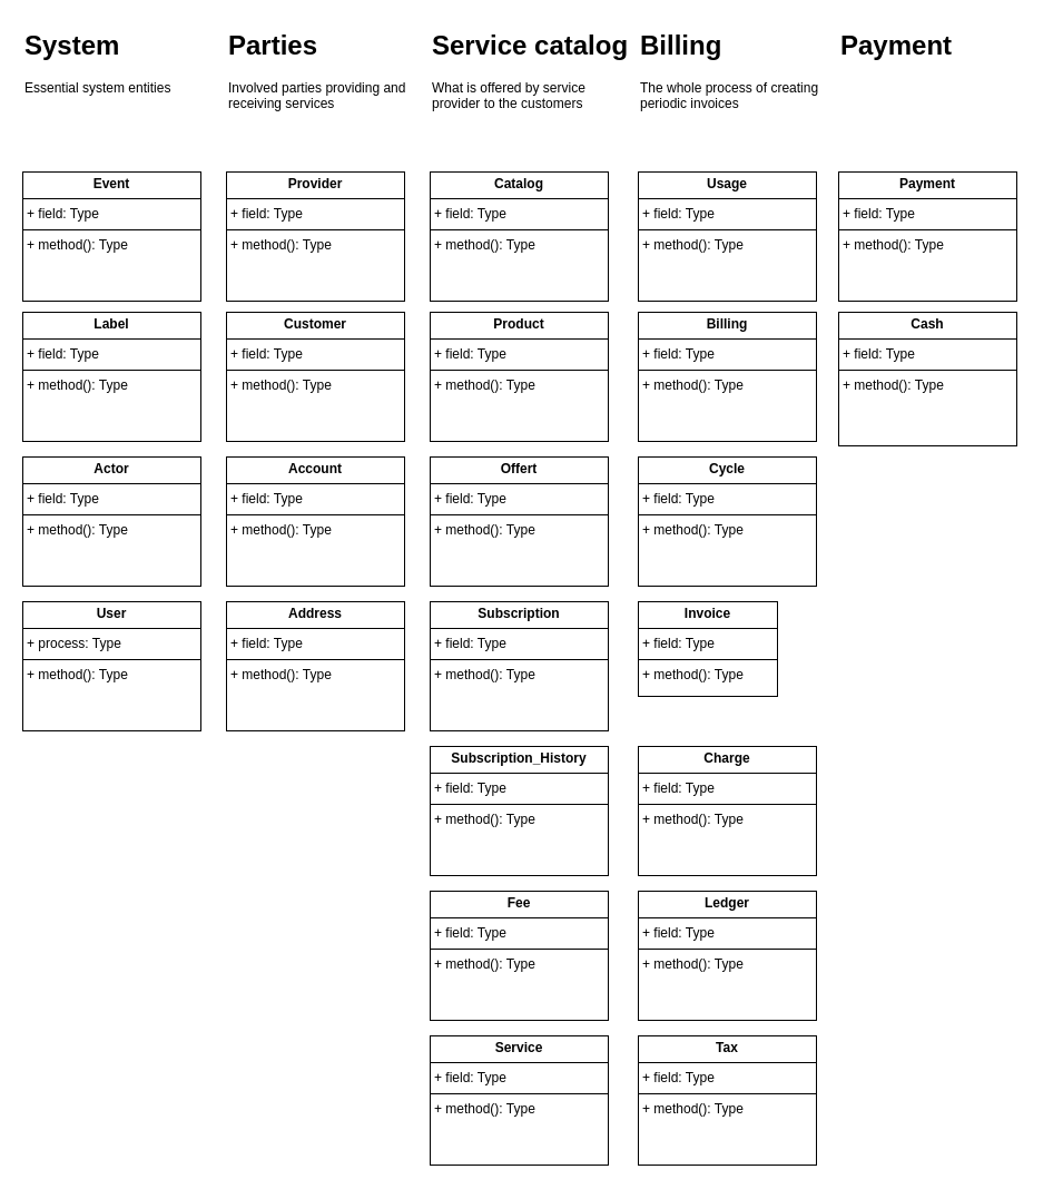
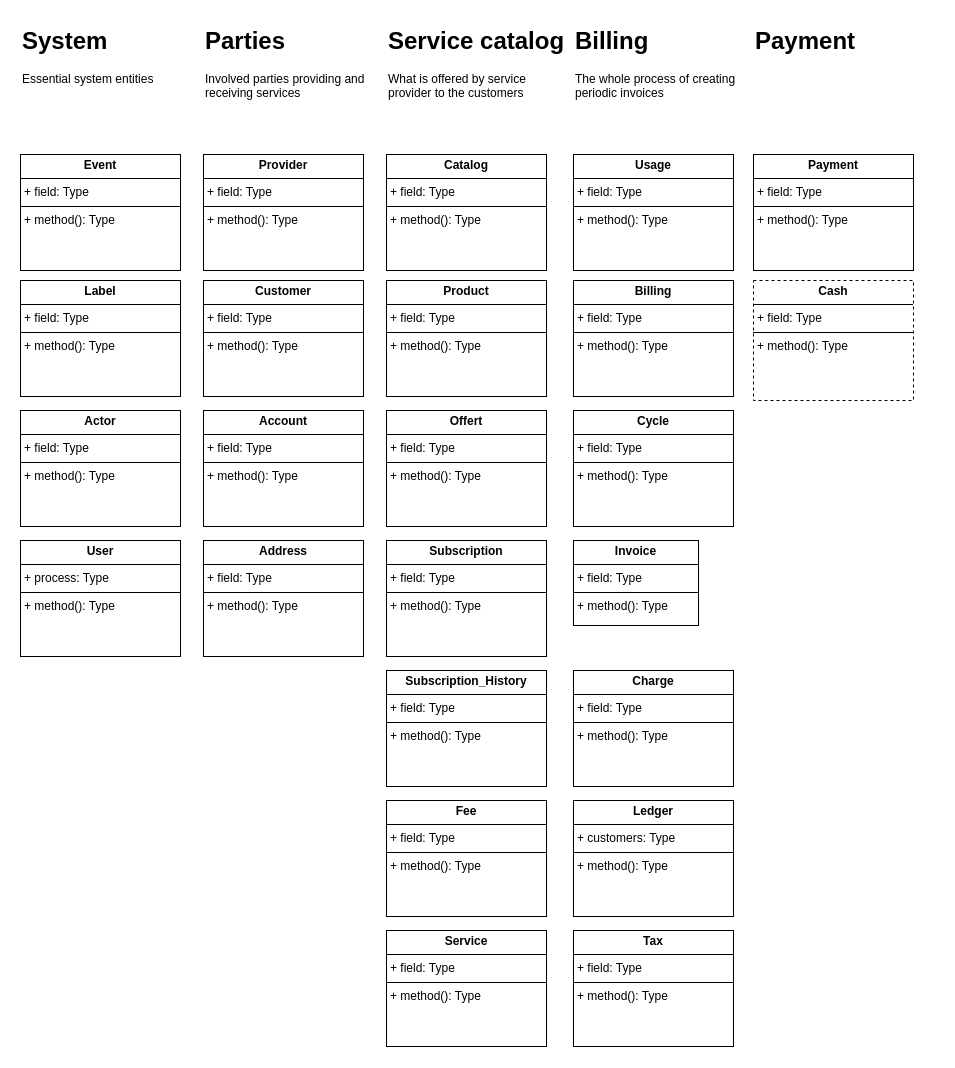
  <mxCell id="0" />
  <mxCell id="1" parent="0" />
  <mxCell id="2" value="&lt;p style=&quot;margin:0px;margin-top:4px;text-align:center;&quot;&gt;&lt;b&gt;Provider&lt;/b&gt;&lt;/p&gt;&lt;hr size=&quot;1&quot; style=&quot;border-style:solid;&quot;&gt;&lt;p style=&quot;margin:0px;margin-left:4px;&quot;&gt;+ field: Type&lt;/p&gt;&lt;hr size=&quot;1&quot; style=&quot;border-style:solid;&quot;&gt;&lt;p style=&quot;margin:0px;margin-left:4px;&quot;&gt;+ method(): Type&lt;/p&gt;" style="verticalAlign=top;align=left;overflow=fill;html=1;whiteSpace=wrap;" parent="1" vertex="1"><mxGeometry x="203" y="154" width="160" height="116" as="geometry" /></mxCell>
  <mxCell id="3" value="&lt;p style=&quot;margin:0px;margin-top:4px;text-align:center;&quot;&gt;&lt;b&gt;Customer&lt;/b&gt;&lt;/p&gt;&lt;hr size=&quot;1&quot; style=&quot;border-style:solid;&quot;&gt;&lt;p style=&quot;margin:0px;margin-left:4px;&quot;&gt;+ field: Type&lt;/p&gt;&lt;hr size=&quot;1&quot; style=&quot;border-style:solid;&quot;&gt;&lt;p style=&quot;margin:0px;margin-left:4px;&quot;&gt;+ method(): Type&lt;/p&gt;" style="verticalAlign=top;align=left;overflow=fill;html=1;whiteSpace=wrap;" parent="1" vertex="1"><mxGeometry x="203" y="280" width="160" height="116" as="geometry" /></mxCell>
  <mxCell id="4" value="&lt;p style=&quot;margin:0px;margin-top:4px;text-align:center;&quot;&gt;&lt;b&gt;Account&lt;/b&gt;&lt;/p&gt;&lt;hr size=&quot;1&quot; style=&quot;border-style:solid;&quot;&gt;&lt;p style=&quot;margin:0px;margin-left:4px;&quot;&gt;+ field: Type&lt;/p&gt;&lt;hr size=&quot;1&quot; style=&quot;border-style:solid;&quot;&gt;&lt;p style=&quot;margin:0px;margin-left:4px;&quot;&gt;+ method(): Type&lt;/p&gt;" style="verticalAlign=top;align=left;overflow=fill;html=1;whiteSpace=wrap;" parent="1" vertex="1"><mxGeometry x="203" y="410" width="160" height="116" as="geometry" /></mxCell>
  <mxCell id="5" value="&lt;p style=&quot;margin:0px;margin-top:4px;text-align:center;&quot;&gt;&lt;b&gt;Catalog&lt;/b&gt;&lt;/p&gt;&lt;hr size=&quot;1&quot; style=&quot;border-style:solid;&quot;&gt;&lt;p style=&quot;margin:0px;margin-left:4px;&quot;&gt;+ field: Type&lt;/p&gt;&lt;hr size=&quot;1&quot; style=&quot;border-style:solid;&quot;&gt;&lt;p style=&quot;margin:0px;margin-left:4px;&quot;&gt;+ method(): Type&lt;/p&gt;" style="verticalAlign=top;align=left;overflow=fill;html=1;whiteSpace=wrap;" parent="1" vertex="1"><mxGeometry x="386" y="154" width="160" height="116" as="geometry" /></mxCell>
  <mxCell id="6" value="&lt;p style=&quot;margin:0px;margin-top:4px;text-align:center;&quot;&gt;&lt;b&gt;Product&lt;/b&gt;&lt;/p&gt;&lt;hr size=&quot;1&quot; style=&quot;border-style:solid;&quot;&gt;&lt;p style=&quot;margin:0px;margin-left:4px;&quot;&gt;+ field: Type&lt;/p&gt;&lt;hr size=&quot;1&quot; style=&quot;border-style:solid;&quot;&gt;&lt;p style=&quot;margin:0px;margin-left:4px;&quot;&gt;+ method(): Type&lt;/p&gt;" style="verticalAlign=top;align=left;overflow=fill;html=1;whiteSpace=wrap;" parent="1" vertex="1"><mxGeometry x="386" y="280" width="160" height="116" as="geometry" /></mxCell>
  <mxCell id="7" value="&lt;p style=&quot;margin:0px;margin-top:4px;text-align:center;&quot;&gt;&lt;b&gt;Usage&lt;/b&gt;&lt;/p&gt;&lt;hr size=&quot;1&quot; style=&quot;border-style:solid;&quot;&gt;&lt;p style=&quot;margin:0px;margin-left:4px;&quot;&gt;+ field: Type&lt;/p&gt;&lt;hr size=&quot;1&quot; style=&quot;border-style:solid;&quot;&gt;&lt;p style=&quot;margin:0px;margin-left:4px;&quot;&gt;+ method(): Type&lt;/p&gt;" style="verticalAlign=top;align=left;overflow=fill;html=1;whiteSpace=wrap;" parent="1" vertex="1"><mxGeometry x="573" y="154" width="160" height="116" as="geometry" /></mxCell>
  <mxCell id="8" value="&lt;p style=&quot;margin:0px;margin-top:4px;text-align:center;&quot;&gt;&lt;b&gt;Offert&lt;/b&gt;&lt;/p&gt;&lt;hr size=&quot;1&quot; style=&quot;border-style:solid;&quot;&gt;&lt;p style=&quot;margin:0px;margin-left:4px;&quot;&gt;+ field: Type&lt;/p&gt;&lt;hr size=&quot;1&quot; style=&quot;border-style:solid;&quot;&gt;&lt;p style=&quot;margin:0px;margin-left:4px;&quot;&gt;+ method(): Type&lt;/p&gt;" style="verticalAlign=top;align=left;overflow=fill;html=1;whiteSpace=wrap;" parent="1" vertex="1"><mxGeometry x="386" y="410" width="160" height="116" as="geometry" /></mxCell>
  <mxCell id="9" value="&lt;p style=&quot;margin:0px;margin-top:4px;text-align:center;&quot;&gt;&lt;b&gt;Subscription&lt;/b&gt;&lt;/p&gt;&lt;hr size=&quot;1&quot; style=&quot;border-style:solid;&quot;&gt;&lt;p style=&quot;margin:0px;margin-left:4px;&quot;&gt;+ field: Type&lt;/p&gt;&lt;hr size=&quot;1&quot; style=&quot;border-style:solid;&quot;&gt;&lt;p style=&quot;margin:0px;margin-left:4px;&quot;&gt;+ method(): Type&lt;/p&gt;" style="verticalAlign=top;align=left;overflow=fill;html=1;whiteSpace=wrap;" parent="1" vertex="1"><mxGeometry x="386" y="540" width="160" height="116" as="geometry" /></mxCell>
  <mxCell id="10" value="&lt;p style=&quot;margin:0px;margin-top:4px;text-align:center;&quot;&gt;&lt;b&gt;Subscription_History&lt;/b&gt;&lt;/p&gt;&lt;hr size=&quot;1&quot; style=&quot;border-style:solid;&quot;&gt;&lt;p style=&quot;margin:0px;margin-left:4px;&quot;&gt;+ field: Type&lt;/p&gt;&lt;hr size=&quot;1&quot; style=&quot;border-style:solid;&quot;&gt;&lt;p style=&quot;margin:0px;margin-left:4px;&quot;&gt;+ method(): Type&lt;/p&gt;" style="verticalAlign=top;align=left;overflow=fill;html=1;whiteSpace=wrap;" parent="1" vertex="1"><mxGeometry x="386" y="670" width="160" height="116" as="geometry" /></mxCell>
  <mxCell id="11" value="&lt;p style=&quot;margin:0px;margin-top:4px;text-align:center;&quot;&gt;&lt;b&gt;Address&lt;/b&gt;&lt;/p&gt;&lt;hr size=&quot;1&quot; style=&quot;border-style:solid;&quot;&gt;&lt;p style=&quot;margin:0px;margin-left:4px;&quot;&gt;+ field: Type&lt;/p&gt;&lt;hr size=&quot;1&quot; style=&quot;border-style:solid;&quot;&gt;&lt;p style=&quot;margin:0px;margin-left:4px;&quot;&gt;+ method(): Type&lt;/p&gt;" style="verticalAlign=top;align=left;overflow=fill;html=1;whiteSpace=wrap;" parent="1" vertex="1"><mxGeometry x="203" y="540" width="160" height="116" as="geometry" /></mxCell>
  <mxCell id="12" value="&lt;p style=&quot;margin:0px;margin-top:4px;text-align:center;&quot;&gt;&lt;b&gt;Fee&lt;/b&gt;&lt;/p&gt;&lt;hr size=&quot;1&quot; style=&quot;border-style:solid;&quot;&gt;&lt;p style=&quot;margin:0px;margin-left:4px;&quot;&gt;+ field: Type&lt;/p&gt;&lt;hr size=&quot;1&quot; style=&quot;border-style:solid;&quot;&gt;&lt;p style=&quot;margin:0px;margin-left:4px;&quot;&gt;+ method(): Type&lt;/p&gt;" style="verticalAlign=top;align=left;overflow=fill;html=1;whiteSpace=wrap;" parent="1" vertex="1"><mxGeometry x="386" y="800" width="160" height="116" as="geometry" /></mxCell>
  <mxCell id="13" value="&lt;p style=&quot;margin:0px;margin-top:4px;text-align:center;&quot;&gt;&lt;b&gt;Billing&lt;/b&gt;&lt;/p&gt;&lt;hr size=&quot;1&quot; style=&quot;border-style:solid;&quot;&gt;&lt;p style=&quot;margin:0px;margin-left:4px;&quot;&gt;+ field: Type&lt;/p&gt;&lt;hr size=&quot;1&quot; style=&quot;border-style:solid;&quot;&gt;&lt;p style=&quot;margin:0px;margin-left:4px;&quot;&gt;+ method(): Type&lt;/p&gt;" style="verticalAlign=top;align=left;overflow=fill;html=1;whiteSpace=wrap;" parent="1" vertex="1"><mxGeometry x="573" y="280" width="160" height="116" as="geometry" /></mxCell>
  <mxCell id="14" value="&lt;p style=&quot;margin:0px;margin-top:4px;text-align:center;&quot;&gt;&lt;b&gt;Cycle&lt;/b&gt;&lt;/p&gt;&lt;hr size=&quot;1&quot; style=&quot;border-style:solid;&quot;&gt;&lt;p style=&quot;margin:0px;margin-left:4px;&quot;&gt;+ field: Type&lt;/p&gt;&lt;hr size=&quot;1&quot; style=&quot;border-style:solid;&quot;&gt;&lt;p style=&quot;margin:0px;margin-left:4px;&quot;&gt;+ method(): Type&lt;/p&gt;" style="verticalAlign=top;align=left;overflow=fill;html=1;whiteSpace=wrap;" parent="1" vertex="1"><mxGeometry x="573" y="410" width="160" height="116" as="geometry" /></mxCell>
  <mxCell id="15" value="&lt;p style=&quot;margin:0px;margin-top:4px;text-align:center;&quot;&gt;&lt;b&gt;Invoice&lt;/b&gt;&lt;/p&gt;&lt;hr size=&quot;1&quot; style=&quot;border-style:solid;&quot;&gt;&lt;p style=&quot;margin:0px;margin-left:4px;&quot;&gt;+ field: Type&lt;/p&gt;&lt;hr size=&quot;1&quot; style=&quot;border-style:solid;&quot;&gt;&lt;p style=&quot;margin:0px;margin-left:4px;&quot;&gt;+ method(): Type&lt;/p&gt;" style="verticalAlign=top;align=left;overflow=fill;html=1;whiteSpace=wrap;" parent="1" vertex="1"><mxGeometry x="573" y="540" width="125" height="85" as="geometry" /></mxCell>
- <mxCell id="16" value="&lt;p style=&quot;margin:0px;margin-top:4px;text-align:center;&quot;&gt;&lt;b&gt;Ledger&lt;/b&gt;&lt;/p&gt;&lt;hr size=&quot;1&quot; style=&quot;border-style:solid;&quot;&gt;&lt;p style=&quot;margin:0px;margin-left:4px;&quot;&gt;+ field: Type&lt;/p&gt;&lt;hr size=&quot;1&quot; style=&quot;border-style:solid;&quot;&gt;&lt;p style=&quot;margin:0px;margin-left:4px;&quot;&gt;+ method(): Type&lt;/p&gt;" style="verticalAlign=top;align=left;overflow=fill;html=1;whiteSpace=wrap;" parent="1" vertex="1"><mxGeometry x="573" y="800" width="160" height="116" as="geometry" /></mxCell>
+ <mxCell id="16" value="&lt;p style=&quot;margin:0px;margin-top:4px;text-align:center;&quot;&gt;&lt;b&gt;Ledger&lt;/b&gt;&lt;/p&gt;&lt;hr size=&quot;1&quot; style=&quot;border-style:solid;&quot;&gt;&lt;p style=&quot;margin:0px;margin-left:4px;&quot;&gt;+ customers: Type&lt;/p&gt;&lt;hr size=&quot;1&quot; style=&quot;border-style:solid;&quot;&gt;&lt;p style=&quot;margin:0px;margin-left:4px;&quot;&gt;+ method(): Type&lt;/p&gt;" style="verticalAlign=top;align=left;overflow=fill;html=1;whiteSpace=wrap;" parent="1" vertex="1"><mxGeometry x="573" y="800" width="160" height="116" as="geometry" /></mxCell>
  <mxCell id="17" value="&lt;p style=&quot;margin:0px;margin-top:4px;text-align:center;&quot;&gt;&lt;b&gt;Tax&lt;/b&gt;&lt;/p&gt;&lt;hr size=&quot;1&quot; style=&quot;border-style:solid;&quot;&gt;&lt;p style=&quot;margin:0px;margin-left:4px;&quot;&gt;+ field: Type&lt;/p&gt;&lt;hr size=&quot;1&quot; style=&quot;border-style:solid;&quot;&gt;&lt;p style=&quot;margin:0px;margin-left:4px;&quot;&gt;+ method(): Type&lt;/p&gt;" style="verticalAlign=top;align=left;overflow=fill;html=1;whiteSpace=wrap;" parent="1" vertex="1"><mxGeometry x="573" y="930" width="160" height="116" as="geometry" /></mxCell>
  <mxCell id="18" value="&lt;p style=&quot;margin:0px;margin-top:4px;text-align:center;&quot;&gt;&lt;b&gt;Payment&lt;/b&gt;&lt;/p&gt;&lt;hr size=&quot;1&quot; style=&quot;border-style:solid;&quot;&gt;&lt;p style=&quot;margin:0px;margin-left:4px;&quot;&gt;+ field: Type&lt;/p&gt;&lt;hr size=&quot;1&quot; style=&quot;border-style:solid;&quot;&gt;&lt;p style=&quot;margin:0px;margin-left:4px;&quot;&gt;+ method(): Type&lt;/p&gt;" style="verticalAlign=top;align=left;overflow=fill;html=1;whiteSpace=wrap;" parent="1" vertex="1"><mxGeometry x="753" y="154" width="160" height="116" as="geometry" /></mxCell>
- <mxCell id="19" value="&lt;p style=&quot;margin:0px;margin-top:4px;text-align:center;&quot;&gt;&lt;b&gt;Cash&lt;/b&gt;&lt;/p&gt;&lt;hr size=&quot;1&quot; style=&quot;border-style:solid;&quot;&gt;&lt;p style=&quot;margin:0px;margin-left:4px;&quot;&gt;+ field: Type&lt;/p&gt;&lt;hr size=&quot;1&quot; style=&quot;border-style:solid;&quot;&gt;&lt;p style=&quot;margin:0px;margin-left:4px;&quot;&gt;+ method(): Type&lt;/p&gt;" style="verticalAlign=top;align=left;overflow=fill;html=1;whiteSpace=wrap;" parent="1" vertex="1"><mxGeometry x="753" y="280" width="160" height="120" as="geometry" /></mxCell>
+ <mxCell id="19" value="&lt;p style=&quot;margin:0px;margin-top:4px;text-align:center;&quot;&gt;&lt;b&gt;Cash&lt;/b&gt;&lt;/p&gt;&lt;hr size=&quot;1&quot; style=&quot;border-style:solid;&quot;&gt;&lt;p style=&quot;margin:0px;margin-left:4px;&quot;&gt;+ field: Type&lt;/p&gt;&lt;hr size=&quot;1&quot; style=&quot;border-style:solid;&quot;&gt;&lt;p style=&quot;margin:0px;margin-left:4px;&quot;&gt;+ method(): Type&lt;/p&gt;" style="verticalAlign=top;align=left;overflow=fill;html=1;whiteSpace=wrap;dashed=1;" parent="1" vertex="1"><mxGeometry x="753" y="280" width="160" height="120" as="geometry" /></mxCell>
  <mxCell id="20" value="&lt;p style=&quot;margin:0px;margin-top:4px;text-align:center;&quot;&gt;&lt;b&gt;Charge&lt;/b&gt;&lt;/p&gt;&lt;hr size=&quot;1&quot; style=&quot;border-style:solid;&quot;&gt;&lt;p style=&quot;margin:0px;margin-left:4px;&quot;&gt;+ field: Type&lt;/p&gt;&lt;hr size=&quot;1&quot; style=&quot;border-style:solid;&quot;&gt;&lt;p style=&quot;margin:0px;margin-left:4px;&quot;&gt;+ method(): Type&lt;/p&gt;" style="verticalAlign=top;align=left;overflow=fill;html=1;whiteSpace=wrap;" parent="1" vertex="1"><mxGeometry x="573" y="670" width="160" height="116" as="geometry" /></mxCell>
  <mxCell id="21" value="&lt;p style=&quot;margin:0px;margin-top:4px;text-align:center;&quot;&gt;&lt;b&gt;Event&lt;/b&gt;&lt;/p&gt;&lt;hr size=&quot;1&quot; style=&quot;border-style:solid;&quot;&gt;&lt;p style=&quot;margin:0px;margin-left:4px;&quot;&gt;+ field: Type&lt;/p&gt;&lt;hr size=&quot;1&quot; style=&quot;border-style:solid;&quot;&gt;&lt;p style=&quot;margin:0px;margin-left:4px;&quot;&gt;+ method(): Type&lt;/p&gt;" style="verticalAlign=top;align=left;overflow=fill;html=1;whiteSpace=wrap;" vertex="1" parent="1"><mxGeometry x="20" y="154" width="160" height="116" as="geometry" /></mxCell>
  <mxCell id="22" value="&lt;p style=&quot;margin:0px;margin-top:4px;text-align:center;&quot;&gt;&lt;b&gt;Label&lt;/b&gt;&lt;/p&gt;&lt;hr size=&quot;1&quot; style=&quot;border-style:solid;&quot;&gt;&lt;p style=&quot;margin:0px;margin-left:4px;&quot;&gt;+ field: Type&lt;/p&gt;&lt;hr size=&quot;1&quot; style=&quot;border-style:solid;&quot;&gt;&lt;p style=&quot;margin:0px;margin-left:4px;&quot;&gt;+ method(): Type&lt;/p&gt;" style="verticalAlign=top;align=left;overflow=fill;html=1;whiteSpace=wrap;" vertex="1" parent="1"><mxGeometry x="20" y="280" width="160" height="116" as="geometry" /></mxCell>
  <mxCell id="23" value="&lt;p style=&quot;margin:0px;margin-top:4px;text-align:center;&quot;&gt;&lt;b&gt;Actor&lt;/b&gt;&lt;/p&gt;&lt;hr size=&quot;1&quot; style=&quot;border-style:solid;&quot;&gt;&lt;p style=&quot;margin:0px;margin-left:4px;&quot;&gt;+ field: Type&lt;/p&gt;&lt;hr size=&quot;1&quot; style=&quot;border-style:solid;&quot;&gt;&lt;p style=&quot;margin:0px;margin-left:4px;&quot;&gt;+ method(): Type&lt;/p&gt;" style="verticalAlign=top;align=left;overflow=fill;html=1;whiteSpace=wrap;" vertex="1" parent="1"><mxGeometry x="20" y="410" width="160" height="116" as="geometry" /></mxCell>
  <mxCell id="24" value="&lt;p style=&quot;margin:0px;margin-top:4px;text-align:center;&quot;&gt;&lt;b&gt;User&lt;/b&gt;&lt;/p&gt;&lt;hr size=&quot;1&quot; style=&quot;border-style:solid;&quot;&gt;&lt;p style=&quot;margin:0px;margin-left:4px;&quot;&gt;+ process: Type&lt;/p&gt;&lt;hr size=&quot;1&quot; style=&quot;border-style:solid;&quot;&gt;&lt;p style=&quot;margin:0px;margin-left:4px;&quot;&gt;+ method(): Type&lt;/p&gt;" style="verticalAlign=top;align=left;overflow=fill;html=1;whiteSpace=wrap;" vertex="1" parent="1"><mxGeometry x="20" y="540" width="160" height="116" as="geometry" /></mxCell>
  <mxCell id="25" value="&lt;p style=&quot;margin:0px;margin-top:4px;text-align:center;&quot;&gt;&lt;b&gt;Service&lt;/b&gt;&lt;/p&gt;&lt;hr size=&quot;1&quot; style=&quot;border-style:solid;&quot;&gt;&lt;p style=&quot;margin:0px;margin-left:4px;&quot;&gt;+ field: Type&lt;/p&gt;&lt;hr size=&quot;1&quot; style=&quot;border-style:solid;&quot;&gt;&lt;p style=&quot;margin:0px;margin-left:4px;&quot;&gt;+ method(): Type&lt;/p&gt;" style="verticalAlign=top;align=left;overflow=fill;html=1;whiteSpace=wrap;" vertex="1" parent="1"><mxGeometry x="386" y="930" width="160" height="116" as="geometry" /></mxCell>
  <mxCell id="26" value="&lt;h1 style=&quot;margin-top: 0px;&quot;&gt;System&lt;/h1&gt;&lt;p&gt;Essential system entities&lt;/p&gt;" style="text;html=1;whiteSpace=wrap;overflow=hidden;rounded=0;" vertex="1" parent="1"><mxGeometry x="20" y="20" width="180" height="120" as="geometry" /></mxCell>
  <mxCell id="27" value="&lt;h1 style=&quot;margin-top: 0px;&quot;&gt;Parties&lt;/h1&gt;&lt;p&gt;Involved parties providing and receiving services&lt;/p&gt;" style="text;html=1;whiteSpace=wrap;overflow=hidden;rounded=0;" vertex="1" parent="1"><mxGeometry x="203" y="20" width="180" height="120" as="geometry" /></mxCell>
  <mxCell id="28" value="&lt;h1 style=&quot;margin-top: 0px;&quot;&gt;Service catalog&lt;/h1&gt;&lt;p&gt;What is offered by service provider to the customers&lt;/p&gt;" style="text;html=1;whiteSpace=wrap;overflow=hidden;rounded=0;" vertex="1" parent="1"><mxGeometry x="386" y="20" width="180" height="120" as="geometry" /></mxCell>
  <mxCell id="29" value="&lt;h1 style=&quot;margin-top: 0px;&quot;&gt;&lt;span style=&quot;background-color: initial;&quot;&gt;Billing&lt;/span&gt;&lt;/h1&gt;&lt;div&gt;&lt;span style=&quot;background-color: initial;&quot;&gt;The whole process of creating periodic invoices&lt;/span&gt;&lt;/div&gt;" style="text;html=1;whiteSpace=wrap;overflow=hidden;rounded=0;" vertex="1" parent="1"><mxGeometry x="573" y="20" width="180" height="120" as="geometry" /></mxCell>
  <mxCell id="30" value="&lt;h1 style=&quot;margin-top: 0px;&quot;&gt;Payment&lt;/h1&gt;" style="text;html=1;whiteSpace=wrap;overflow=hidden;rounded=0;" vertex="1" parent="1"><mxGeometry x="753" y="20" width="180" height="120" as="geometry" /></mxCell>
